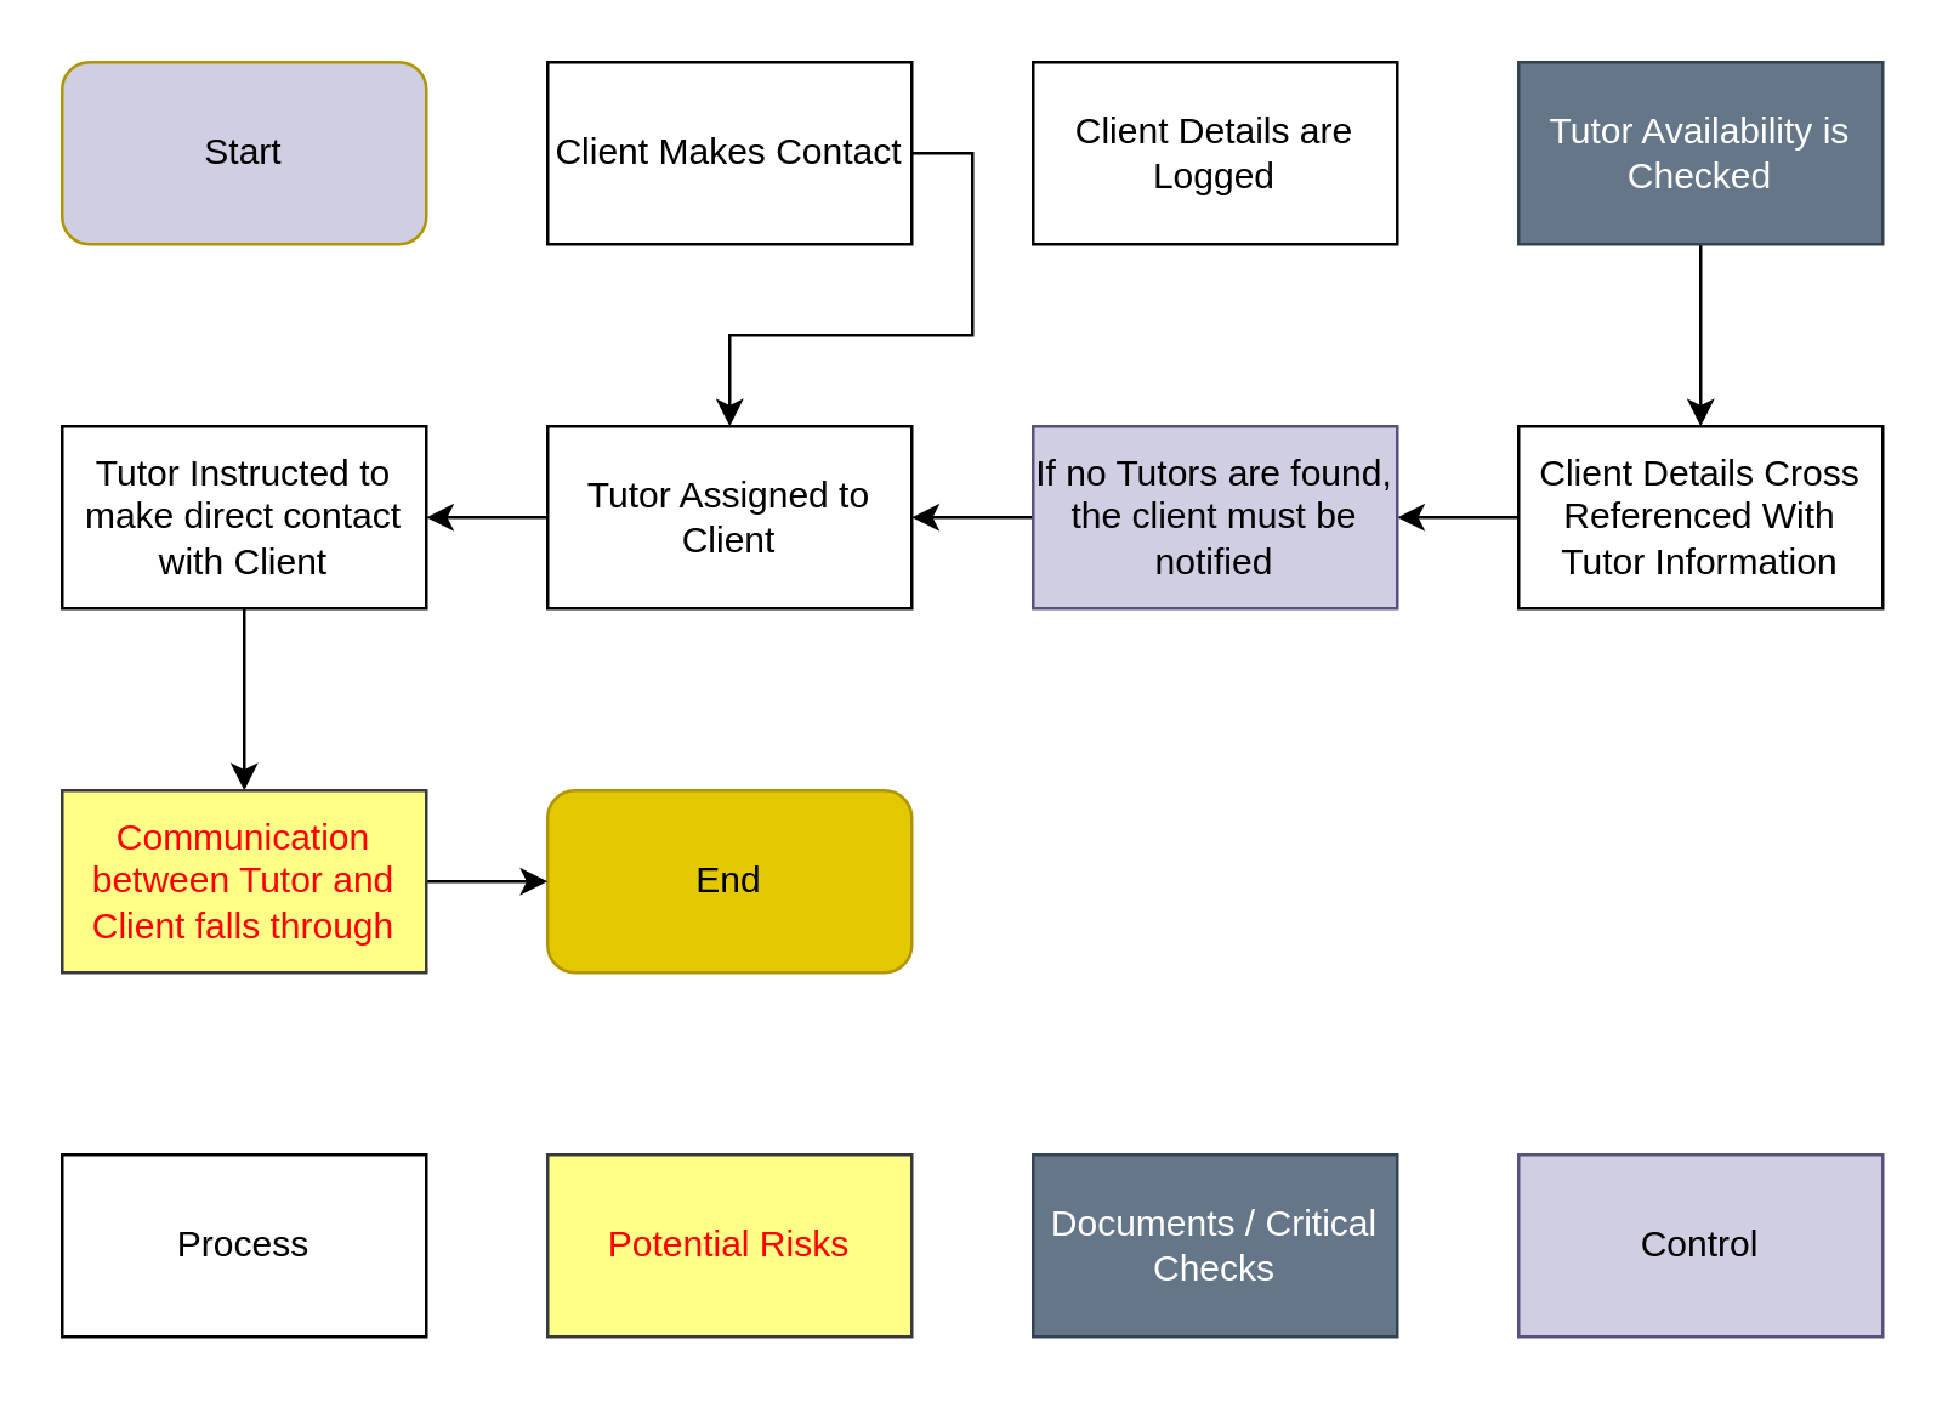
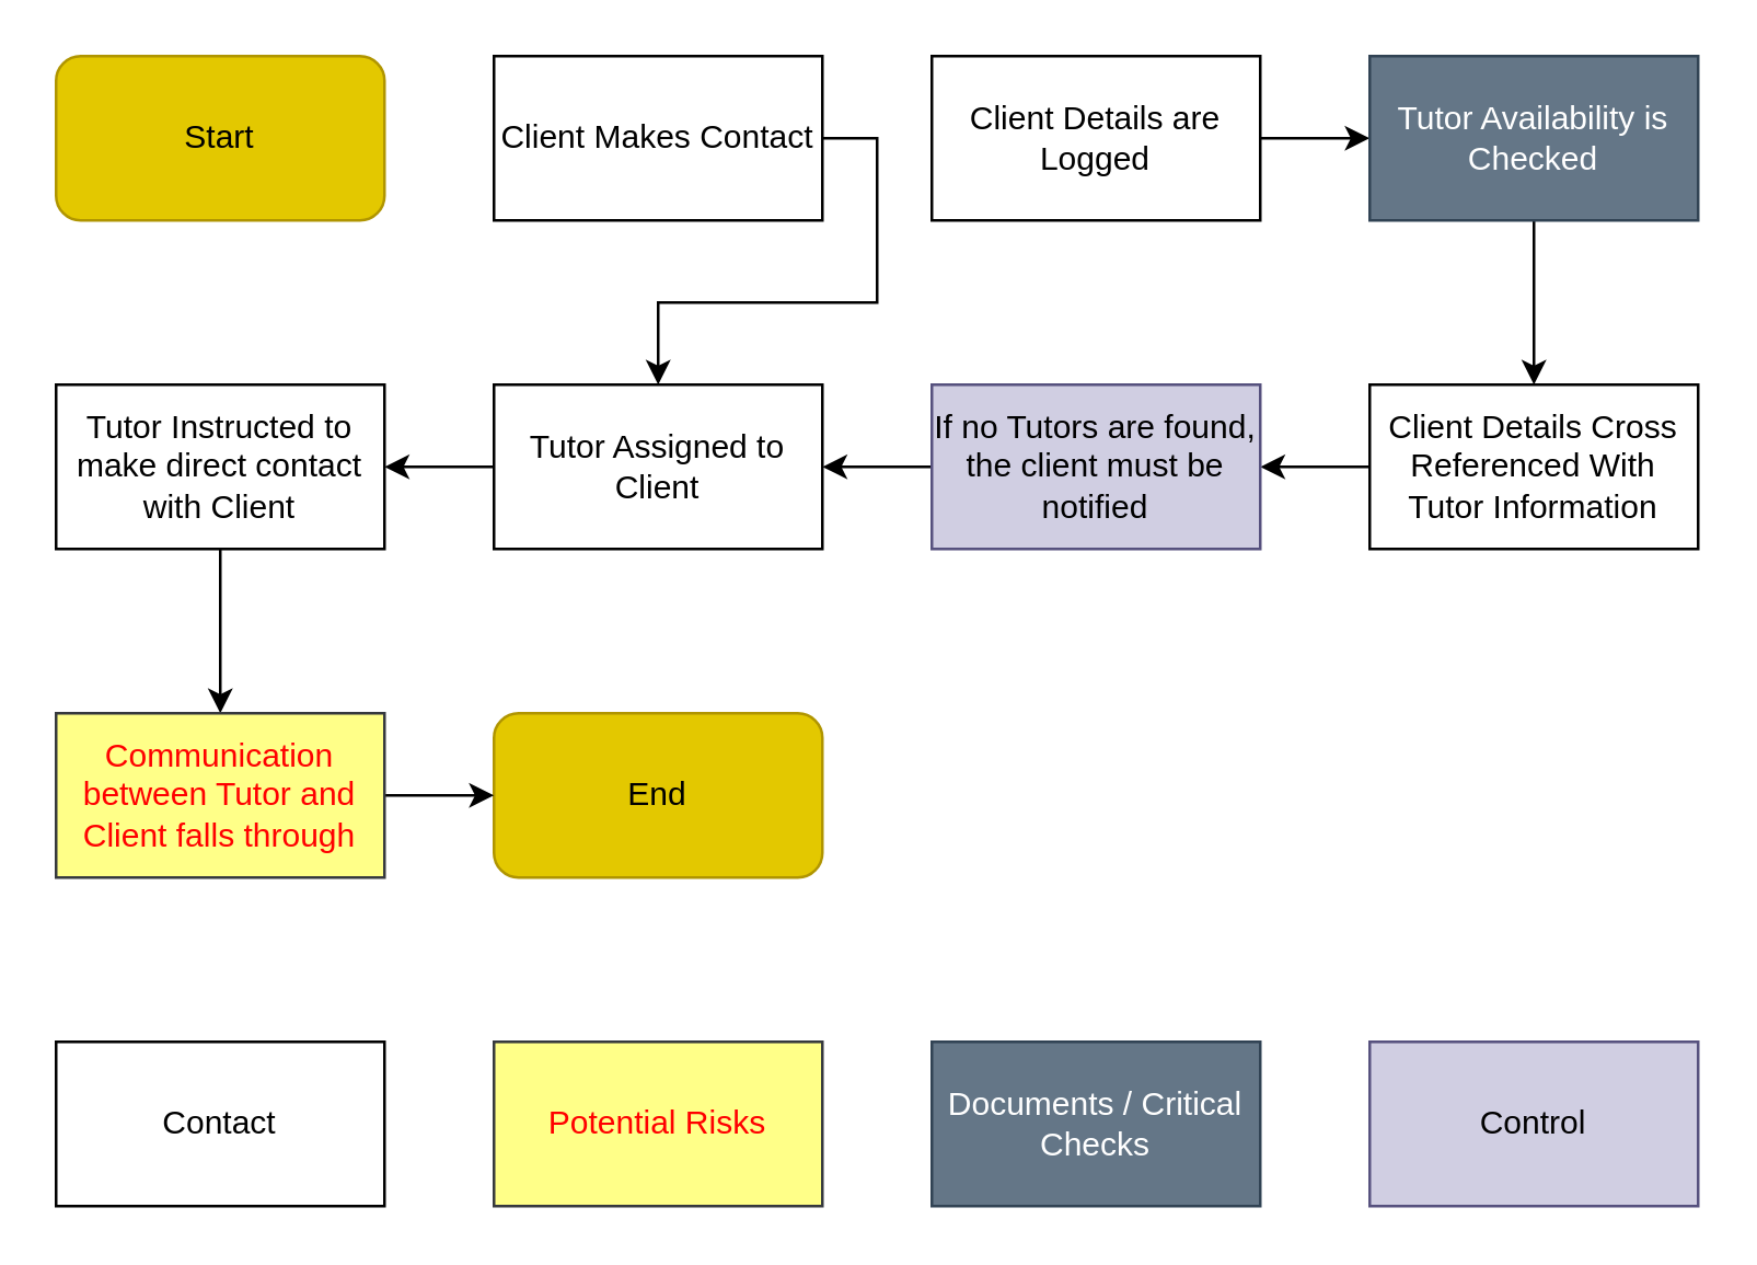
  <mxCell id="0" />
  <mxCell id="1" parent="0" />
- <mxCell id="2" value="Start" style="rounded=1;whiteSpace=wrap;html=1;fillColor=#d0cee2;fontColor=#000000;strokeColor=#B09500;" vertex="1" parent="1"><mxGeometry x="20" y="20" width="120" height="60" as="geometry" /></mxCell>
+ <mxCell id="2" value="Start" style="rounded=1;whiteSpace=wrap;html=1;fillColor=#e3c800;fontColor=#000000;strokeColor=#B09500;" vertex="1" parent="1"><mxGeometry x="20" y="20" width="120" height="60" as="geometry" /></mxCell>
  <mxCell id="3" style="edgeStyle=orthogonalEdgeStyle;rounded=0;orthogonalLoop=1;jettySize=auto;html=1;exitX=1;exitY=0.5;exitDx=0;exitDy=0;fontColor=#000000;" edge="1" parent="1" source="4" target="14"><mxGeometry relative="1" as="geometry" /></mxCell>
  <mxCell id="4" value="Client Makes Contact" style="rounded=0;whiteSpace=wrap;html=1;" vertex="1" parent="1"><mxGeometry x="180" y="20" width="120" height="60" as="geometry" /></mxCell>
+ <mxCell id="5" style="edgeStyle=orthogonalEdgeStyle;rounded=0;orthogonalLoop=1;jettySize=auto;html=1;exitX=1;exitY=0.5;exitDx=0;exitDy=0;fontColor=#000000;" edge="1" parent="1" source="6" target="8"><mxGeometry relative="1" as="geometry" /></mxCell>
  <mxCell id="6" value="Client Details are Logged" style="rounded=0;whiteSpace=wrap;html=1;" vertex="1" parent="1"><mxGeometry x="340" y="20" width="120" height="60" as="geometry" /></mxCell>
  <mxCell id="7" style="edgeStyle=orthogonalEdgeStyle;rounded=0;orthogonalLoop=1;jettySize=auto;html=1;exitX=0.5;exitY=1;exitDx=0;exitDy=0;entryX=0.5;entryY=0;entryDx=0;entryDy=0;fontColor=#000000;" edge="1" parent="1" source="8" target="10"><mxGeometry relative="1" as="geometry" /></mxCell>
  <mxCell id="8" value="Tutor Availability is Checked" style="rounded=0;whiteSpace=wrap;html=1;fillColor=#647687;strokeColor=#314354;fontColor=#ffffff;" vertex="1" parent="1"><mxGeometry x="500" y="20" width="120" height="60" as="geometry" /></mxCell>
  <mxCell id="9" style="edgeStyle=orthogonalEdgeStyle;rounded=0;orthogonalLoop=1;jettySize=auto;html=1;exitX=0;exitY=0.5;exitDx=0;exitDy=0;entryX=1;entryY=0.5;entryDx=0;entryDy=0;fontColor=#000000;" edge="1" parent="1" source="10" target="12"><mxGeometry relative="1" as="geometry" /></mxCell>
  <mxCell id="10" value="Client Details Cross Referenced With Tutor Information" style="rounded=0;whiteSpace=wrap;html=1;" vertex="1" parent="1"><mxGeometry x="500" y="140" width="120" height="60" as="geometry" /></mxCell>
  <mxCell id="11" style="edgeStyle=orthogonalEdgeStyle;rounded=0;orthogonalLoop=1;jettySize=auto;html=1;exitX=0;exitY=0.5;exitDx=0;exitDy=0;entryX=1;entryY=0.5;entryDx=0;entryDy=0;fontColor=#000000;" edge="1" parent="1" source="12" target="14"><mxGeometry relative="1" as="geometry" /></mxCell>
  <mxCell id="12" value="If no Tutors are found, the client must be notified" style="rounded=0;whiteSpace=wrap;html=1;fillColor=#d0cee2;strokeColor=#56517e;" vertex="1" parent="1"><mxGeometry x="340" y="140" width="120" height="60" as="geometry" /></mxCell>
  <mxCell id="13" style="edgeStyle=orthogonalEdgeStyle;rounded=0;orthogonalLoop=1;jettySize=auto;html=1;exitX=0;exitY=0.5;exitDx=0;exitDy=0;entryX=1;entryY=0.5;entryDx=0;entryDy=0;fontColor=#000000;" edge="1" parent="1" source="14" target="16"><mxGeometry relative="1" as="geometry" /></mxCell>
  <mxCell id="14" value="&lt;font color=&quot;#000000&quot;&gt;Tutor Assigned to Client&lt;/font&gt;" style="rounded=0;whiteSpace=wrap;html=1;fontColor=#FF0000;" vertex="1" parent="1"><mxGeometry x="180" y="140" width="120" height="60" as="geometry" /></mxCell>
  <mxCell id="15" style="edgeStyle=orthogonalEdgeStyle;rounded=0;orthogonalLoop=1;jettySize=auto;html=1;exitX=0.5;exitY=1;exitDx=0;exitDy=0;entryX=0.5;entryY=0;entryDx=0;entryDy=0;fontColor=#000000;" edge="1" parent="1" source="16" target="22"><mxGeometry relative="1" as="geometry" /></mxCell>
  <mxCell id="16" value="Tutor Instructed to make direct contact with Client" style="rounded=0;whiteSpace=wrap;html=1;fontColor=#000000;" vertex="1" parent="1"><mxGeometry x="20" y="140" width="120" height="60" as="geometry" /></mxCell>
  <mxCell id="17" value="End" style="rounded=1;whiteSpace=wrap;html=1;fillColor=#e3c800;strokeColor=#B09500;fontColor=#000000;" vertex="1" parent="1"><mxGeometry x="180" y="260" width="120" height="60" as="geometry" /></mxCell>
- <mxCell id="18" value="Process" style="rounded=0;whiteSpace=wrap;html=1;fontColor=#000000;" vertex="1" parent="1"><mxGeometry x="20" y="380" width="120" height="60" as="geometry" /></mxCell>
+ <mxCell id="18" value="Contact" style="rounded=0;whiteSpace=wrap;html=1;fontColor=#000000;" vertex="1" parent="1"><mxGeometry x="20" y="380" width="120" height="60" as="geometry" /></mxCell>
  <mxCell id="19" value="&lt;font color=&quot;#ff0000&quot;&gt;Potential Risks&lt;/font&gt;" style="rounded=0;whiteSpace=wrap;html=1;fillColor=#ffff88;strokeColor=#36393d;" vertex="1" parent="1"><mxGeometry x="180" y="380" width="120" height="60" as="geometry" /></mxCell>
  <mxCell id="20" value="Documents / Critical Checks" style="rounded=0;whiteSpace=wrap;html=1;fontColor=#ffffff;fillColor=#647687;strokeColor=#314354;" vertex="1" parent="1"><mxGeometry x="340" y="380" width="120" height="60" as="geometry" /></mxCell>
  <mxCell id="21" value="" style="edgeStyle=orthogonalEdgeStyle;rounded=0;orthogonalLoop=1;jettySize=auto;html=1;fontColor=#000000;" edge="1" parent="1" source="22" target="17"><mxGeometry relative="1" as="geometry" /></mxCell>
  <mxCell id="22" value="&lt;font color=&quot;#ff0000&quot;&gt;Communication between Tutor and Client falls through&lt;/font&gt;" style="rounded=0;whiteSpace=wrap;html=1;fillColor=#ffff88;strokeColor=#36393d;" vertex="1" parent="1"><mxGeometry x="20" y="260" width="120" height="60" as="geometry" /></mxCell>
  <mxCell id="23" value="Control" style="rounded=0;whiteSpace=wrap;html=1;fillColor=#d0cee2;strokeColor=#56517e;" vertex="1" parent="1"><mxGeometry x="500" y="380" width="120" height="60" as="geometry" /></mxCell>
